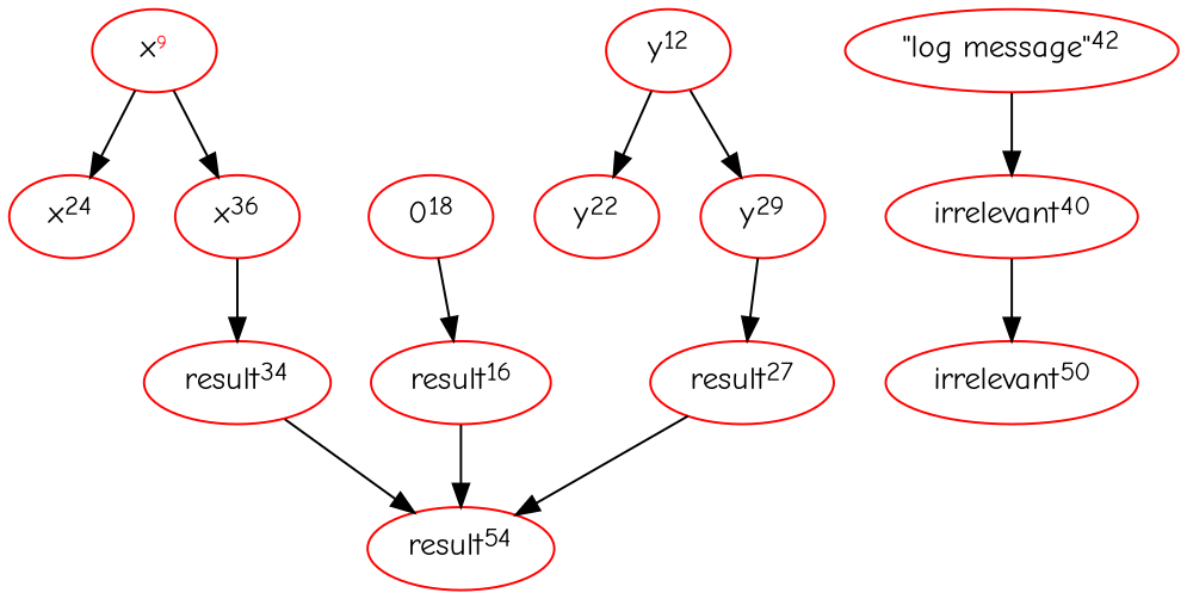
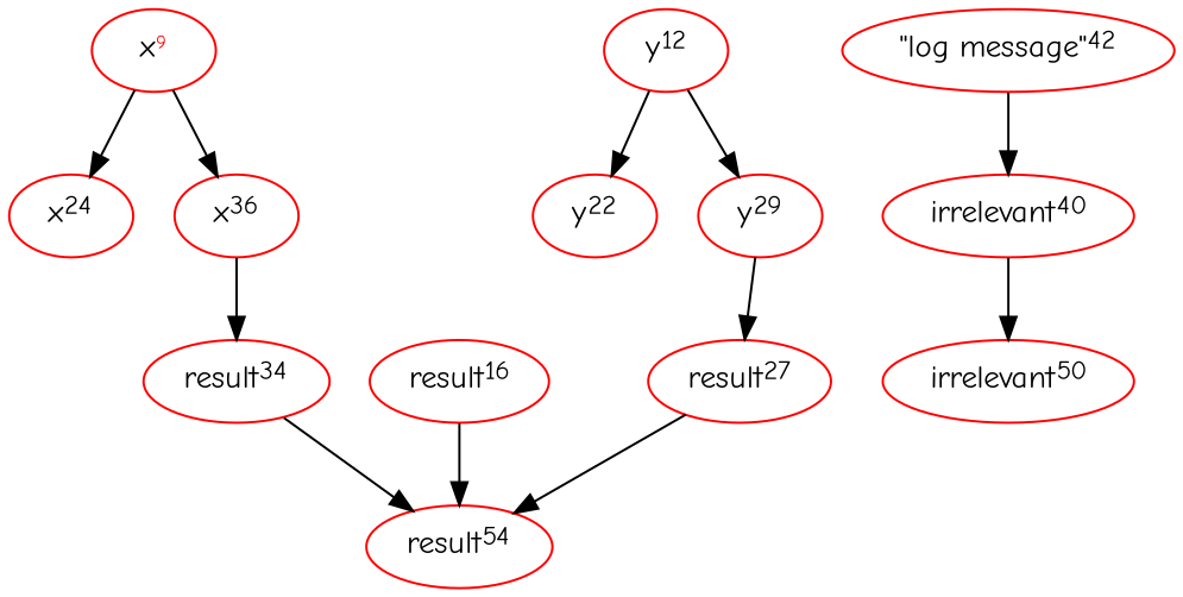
  digraph {
    fontname="Comic Neue"
    node [color=red fontname="Comic Neue"]
    edge [fontname="Comic Neue"]
    n1 [label=<x<SUP><font point-size='10' color='red'>9</font></SUP>>]
    n2 [label=<x<SUP>24</SUP>>]
    n3 [label=<x<SUP>36</SUP>>]
    n4 [label=<y<SUP>12</SUP>>]
    n5 [label=<y<SUP>22</SUP>>]
    n6 [label=<y<SUP>29</SUP>>]
    n7 [label=<result<SUP>16</SUP>>]
    n8 [label=<result<SUP>54</SUP>>]
-   n9 [label=<0<SUP>18</SUP>>]
    n10 [label=<result<SUP>27</SUP>>]
    n11 [label=<result<SUP>34</SUP>>]
    n12 [label=<irrelevant<SUP>40</SUP>>]
    n13 [label=<irrelevant<SUP>50</SUP>>]
    n14 [label=<"log message"<SUP>42</SUP>>]
    n1 -> n2
    n1 -> n3
    n3 -> n11
    n4 -> n5
    n4 -> n6
    n6 -> n10
    n7 -> n8
-   n9 -> n7
    n10 -> n8
    n11 -> n8
    n12 -> n13
    n14 -> n12
  }
